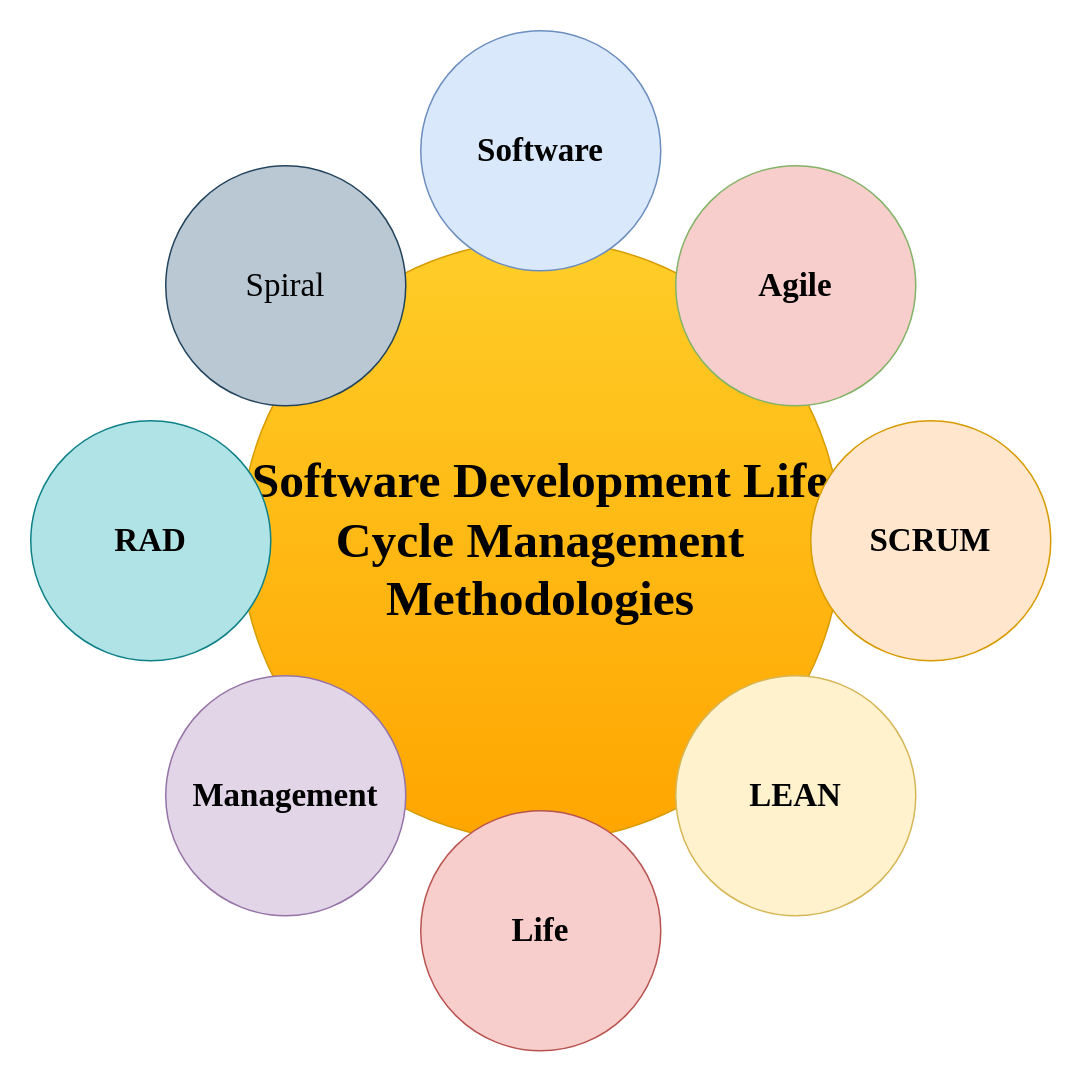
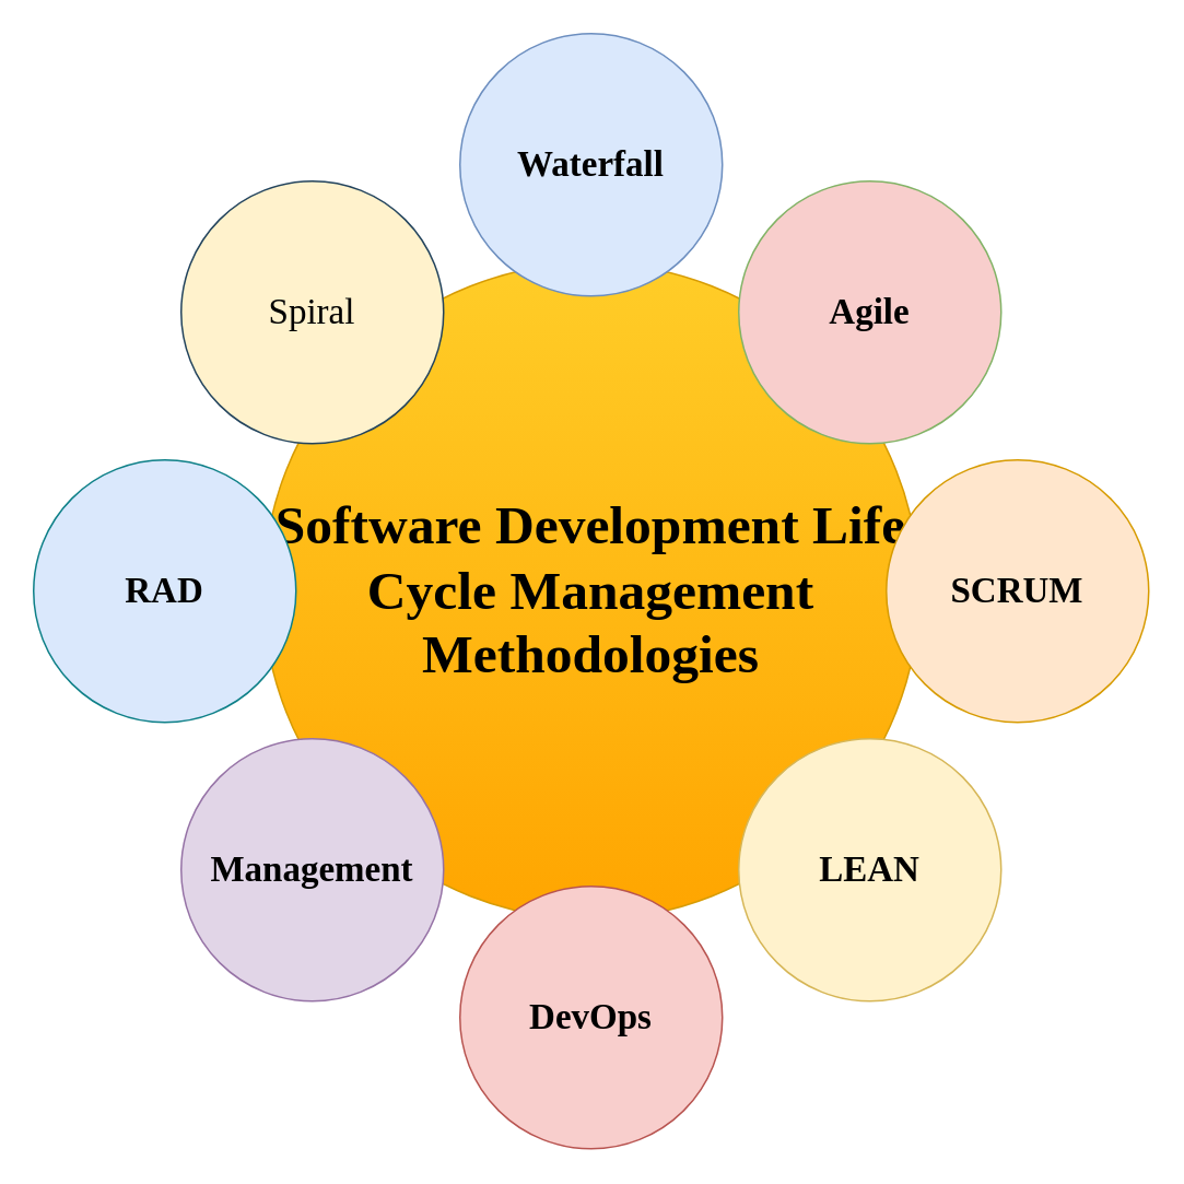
  <mxCell id="0" />
  <mxCell id="1" parent="0" />
  <mxCell id="2" value="&lt;h2&gt;Software Development Life Cycle Management Methodologies&lt;/h2&gt;" style="ellipse;whiteSpace=wrap;html=1;rounded=0;shadow=0;dashed=0;comic=0;fontFamily=Verdana;fontSize=22;fillColor=#ffcd28;strokeColor=#d79b00;gradientColor=#ffa500;" parent="1" vertex="1"><mxGeometry x="160" y="160" width="400" height="400" as="geometry" /></mxCell>
- <mxCell id="3" value="&lt;b&gt;Software&lt;/b&gt;" style="ellipse;whiteSpace=wrap;html=1;rounded=0;shadow=0;dashed=0;comic=0;fontFamily=Verdana;fontSize=22;fillColor=#dae8fc;strokeColor=#6c8ebf;" parent="1" vertex="1"><mxGeometry x="280" y="20" width="160" height="160" as="geometry" /></mxCell>
- <mxCell id="4" value="&lt;b&gt;Life&lt;/b&gt;" style="ellipse;whiteSpace=wrap;html=1;rounded=0;shadow=0;dashed=0;comic=0;fontFamily=Verdana;fontSize=22;fillColor=#f8cecc;strokeColor=#b85450;" parent="1" vertex="1"><mxGeometry x="280" y="540" width="160" height="160" as="geometry" /></mxCell>
+ <mxCell id="3" value="&lt;b&gt;Waterfall&lt;/b&gt;" style="ellipse;whiteSpace=wrap;html=1;rounded=0;shadow=0;dashed=0;comic=0;fontFamily=Verdana;fontSize=22;fillColor=#dae8fc;strokeColor=#6c8ebf;" parent="1" vertex="1"><mxGeometry x="280" y="20" width="160" height="160" as="geometry" /></mxCell>
+ <mxCell id="4" value="&lt;b&gt;DevOps&lt;/b&gt;" style="ellipse;whiteSpace=wrap;html=1;rounded=0;shadow=0;dashed=0;comic=0;fontFamily=Verdana;fontSize=22;fillColor=#f8cecc;strokeColor=#b85450;" parent="1" vertex="1"><mxGeometry x="280" y="540" width="160" height="160" as="geometry" /></mxCell>
  <mxCell id="5" value="&lt;b&gt;SCRUM&lt;/b&gt;" style="ellipse;whiteSpace=wrap;html=1;rounded=0;shadow=0;dashed=0;comic=0;fontFamily=Verdana;fontSize=22;fillColor=#ffe6cc;strokeColor=#d79b00;" parent="1" vertex="1"><mxGeometry x="540" y="280" width="160" height="160" as="geometry" /></mxCell>
- <mxCell id="6" value="&lt;b&gt;RAD&lt;/b&gt;" style="ellipse;whiteSpace=wrap;html=1;rounded=0;shadow=0;dashed=0;comic=0;fontFamily=Verdana;fontSize=22;fillColor=#b0e3e6;strokeColor=#0e8088;" parent="1" vertex="1"><mxGeometry x="20" y="280" width="160" height="160" as="geometry" /></mxCell>
- <mxCell id="7" value="Spiral" style="ellipse;whiteSpace=wrap;html=1;rounded=0;shadow=0;dashed=0;comic=0;fontFamily=Verdana;fontSize=22;fillColor=#bac8d3;strokeColor=#23445d;" parent="1" vertex="1"><mxGeometry x="110" y="110" width="160" height="160" as="geometry" /></mxCell>
+ <mxCell id="6" value="&lt;b&gt;RAD&lt;/b&gt;" style="ellipse;whiteSpace=wrap;html=1;rounded=0;shadow=0;dashed=0;comic=0;fontFamily=Verdana;fontSize=22;fillColor=#dae8fc;strokeColor=#0e8088;" parent="1" vertex="1"><mxGeometry x="20" y="280" width="160" height="160" as="geometry" /></mxCell>
+ <mxCell id="7" value="Spiral" style="ellipse;whiteSpace=wrap;html=1;rounded=0;shadow=0;dashed=0;comic=0;fontFamily=Verdana;fontSize=22;fillColor=#fff2cc;strokeColor=#23445d;" parent="1" vertex="1"><mxGeometry x="110" y="110" width="160" height="160" as="geometry" /></mxCell>
  <mxCell id="8" value="&lt;b&gt;Agile&lt;/b&gt;" style="ellipse;whiteSpace=wrap;html=1;rounded=0;shadow=0;dashed=0;comic=0;fontFamily=Verdana;fontSize=22;fillColor=#f8cecc;strokeColor=#82b366;" parent="1" vertex="1"><mxGeometry x="450" y="110" width="160" height="160" as="geometry" /></mxCell>
  <mxCell id="9" value="&lt;b&gt;LEAN&lt;/b&gt;" style="ellipse;whiteSpace=wrap;html=1;rounded=0;shadow=0;dashed=0;comic=0;fontFamily=Verdana;fontSize=22;fillColor=#fff2cc;strokeColor=#d6b656;" parent="1" vertex="1"><mxGeometry x="450" y="450" width="160" height="160" as="geometry" /></mxCell>
  <mxCell id="10" value="&lt;b&gt;Management&lt;/b&gt;" style="ellipse;whiteSpace=wrap;html=1;rounded=0;shadow=0;dashed=0;comic=0;fontFamily=Verdana;fontSize=22;fillColor=#e1d5e7;strokeColor=#9673a6;" parent="1" vertex="1"><mxGeometry x="110" y="450" width="160" height="160" as="geometry" /></mxCell>
